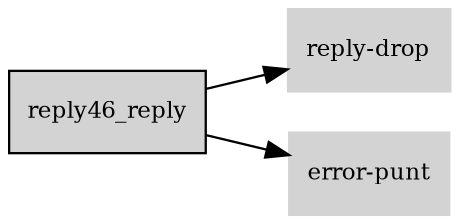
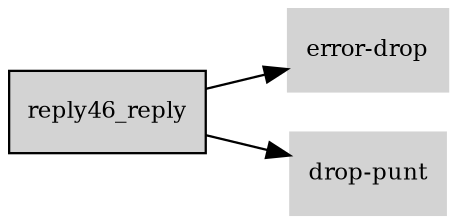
  digraph {
    rankdir=LR
    node [color=lightgray fillcolor=lightgray fontcolor=black fontsize=10 shape=box style=filled]
    edge [fontsize=8]
    n1 [color=black label=reply46_reply]
-   "error-drop" [label="reply-drop"]
-   "error-punt"
+   "error-drop"
+   "error-punt" [label="drop-punt"]
    n1 -> "error-drop"
    n1 -> "error-punt"
  }
